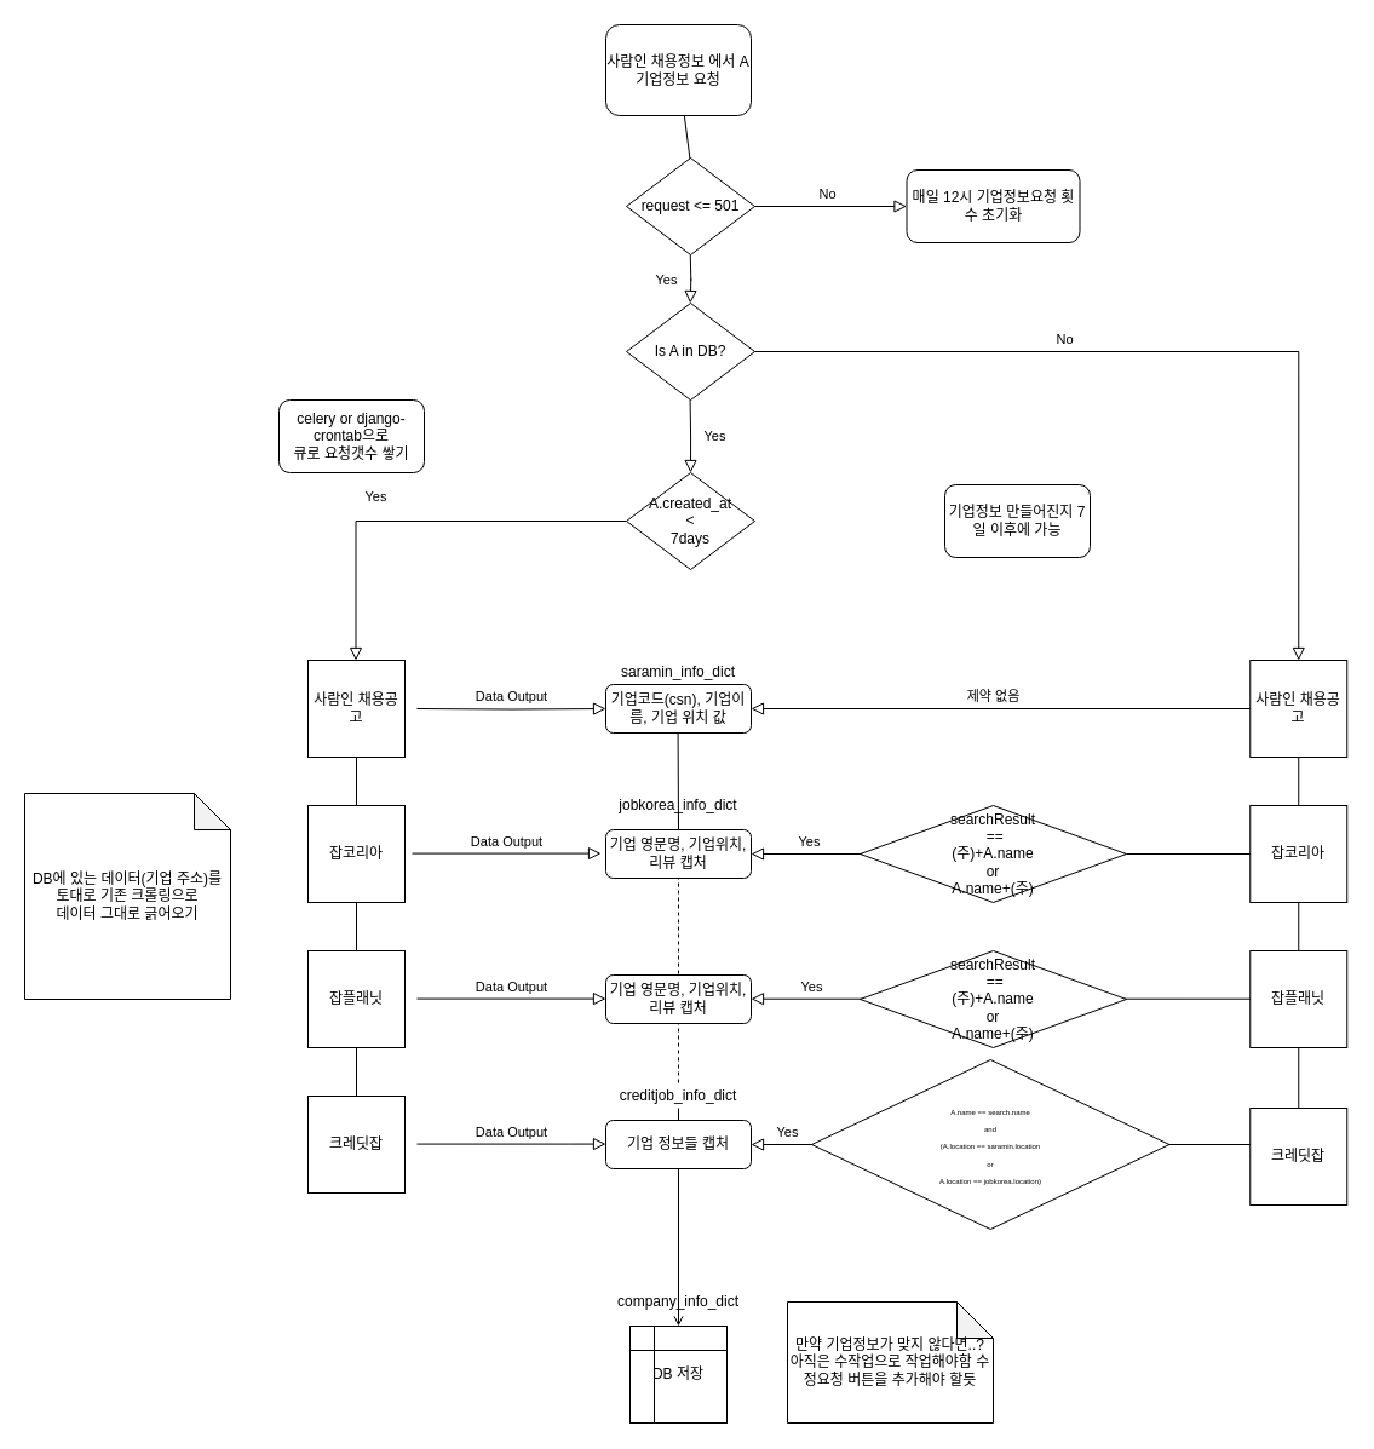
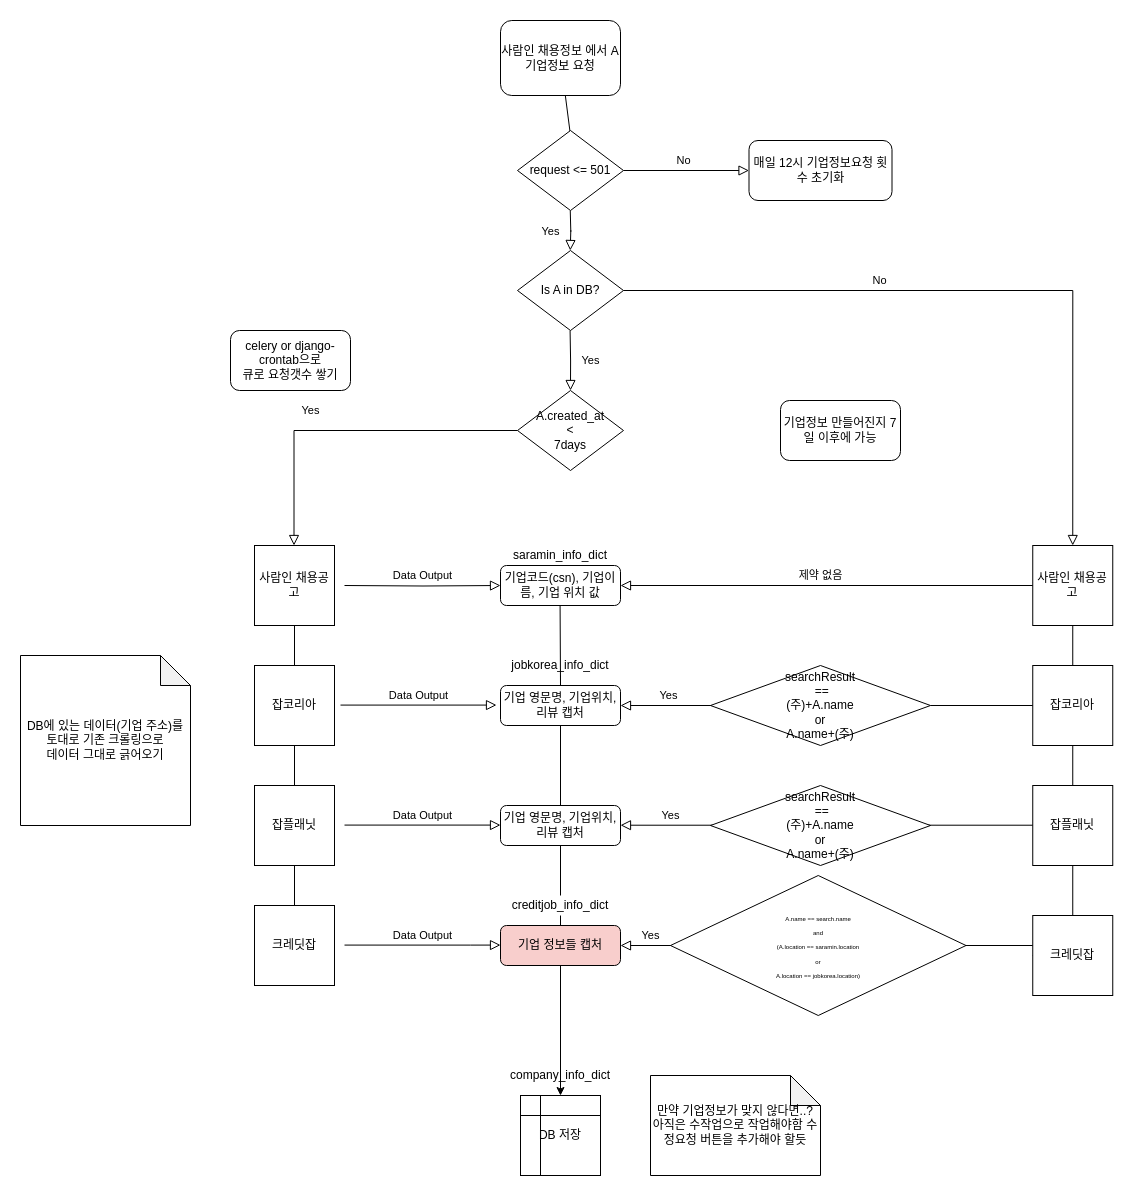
  <mxCell id="0" />
  <mxCell id="1" parent="0" />
  <mxCell id="2" value="Yes" style="rounded=0;html=1;jettySize=auto;orthogonalLoop=1;fontSize=11;endArrow=block;endFill=0;endSize=8;strokeWidth=1;shadow=0;labelBackgroundColor=none;edgeStyle=orthogonalEdgeStyle;exitX=0;exitY=0.5;exitDx=0;exitDy=0;startArrow=none;" parent="1" source="39" edge="1"><mxGeometry x="0.884" y="-10" relative="1" as="geometry"><mxPoint as="offset" /><mxPoint x="1030" y="944.71" as="sourcePoint" /><mxPoint x="620" y="945" as="targetPoint" /><Array as="points"><mxPoint x="1080" y="945" /></Array></mxGeometry></mxCell>
  <mxCell id="3" value="Yes" style="rounded=0;html=1;jettySize=auto;orthogonalLoop=1;fontSize=11;endArrow=block;endFill=0;endSize=8;strokeWidth=1;shadow=0;labelBackgroundColor=none;edgeStyle=orthogonalEdgeStyle;exitX=0;exitY=0.5;exitDx=0;exitDy=0;startArrow=none;" parent="1" edge="1"><mxGeometry x="0.783" y="-10" relative="1" as="geometry"><mxPoint as="offset" /><mxPoint x="1080" y="824.71" as="sourcePoint" /><mxPoint x="620" y="824.71" as="targetPoint" /><Array as="points"><mxPoint x="850" y="824.71" /><mxPoint x="850" y="824.71" /></Array></mxGeometry></mxCell>
  <mxCell id="4" value="Yes" style="rounded=0;html=1;jettySize=auto;orthogonalLoop=1;fontSize=11;endArrow=block;endFill=0;endSize=8;strokeWidth=1;shadow=0;labelBackgroundColor=none;edgeStyle=orthogonalEdgeStyle;exitX=0;exitY=0.5;exitDx=0;exitDy=0;startArrow=none;" parent="1" source="43" target="11" edge="1"><mxGeometry x="0.739" y="-10" relative="1" as="geometry"><mxPoint as="offset" /><mxPoint x="988.26" y="635" as="sourcePoint" /><mxPoint x="711.76" y="715" as="targetPoint" /><Array as="points"><mxPoint x="850" y="705" /></Array></mxGeometry></mxCell>
- <mxCell id="5" value="" style="edgeStyle=orthogonalEdgeStyle;rounded=0;orthogonalLoop=1;jettySize=auto;html=1;entryX=0.5;entryY=0;entryDx=0;entryDy=0;endArrow=none;dashed=1;" parent="1" source="20" target="35" edge="1"><mxGeometry relative="1" as="geometry"><mxPoint x="560" y="675" as="sourcePoint" /><mxPoint x="560" y="1305" as="targetPoint" /></mxGeometry></mxCell>
+ <mxCell id="5" value="" style="edgeStyle=orthogonalEdgeStyle;rounded=0;orthogonalLoop=1;jettySize=auto;html=1;entryX=0.5;entryY=0;entryDx=0;entryDy=0;endArrow=none;" parent="1" source="20" target="35" edge="1"><mxGeometry relative="1" as="geometry"><mxPoint x="560" y="675" as="sourcePoint" /><mxPoint x="560" y="1305" as="targetPoint" /></mxGeometry></mxCell>
  <mxCell id="6" value="" style="endArrow=none;html=1;entryX=0.5;entryY=1;entryDx=0;entryDy=0;exitX=0.5;exitY=0;exitDx=0;exitDy=0;" parent="1" source="14" target="12" edge="1"><mxGeometry width="50" height="50" relative="1" as="geometry"><mxPoint x="360" y="705" as="sourcePoint" /><mxPoint x="410" y="655" as="targetPoint" /></mxGeometry></mxCell>
- <mxCell id="7" style="edgeStyle=orthogonalEdgeStyle;rounded=0;orthogonalLoop=1;jettySize=auto;html=1;entryX=0.5;entryY=0;entryDx=0;entryDy=0;startArrow=none;endArrow=open;" parent="1" source="35" target="24" edge="1"><mxGeometry relative="1" as="geometry"><mxPoint x="560" y="1115" as="targetPoint" /></mxGeometry></mxCell>
+ <mxCell id="7" style="edgeStyle=orthogonalEdgeStyle;rounded=0;orthogonalLoop=1;jettySize=auto;html=1;entryX=0.5;entryY=0;entryDx=0;entryDy=0;startArrow=none;" parent="1" source="35" target="24" edge="1"><mxGeometry relative="1" as="geometry"><mxPoint x="560" y="1115" as="targetPoint" /></mxGeometry></mxCell>
  <mxCell id="8" value="사람인 채용정보 에서 A 기업정보 요청" style="rounded=1;whiteSpace=wrap;html=1;fontSize=12;glass=0;strokeWidth=1;shadow=0;" parent="1" vertex="1"><mxGeometry x="500" y="20" width="120" height="75" as="geometry" /></mxCell>
  <mxCell id="9" value="Data Output" style="edgeStyle=orthogonalEdgeStyle;rounded=0;html=1;jettySize=auto;orthogonalLoop=1;fontSize=11;endArrow=block;endFill=0;endSize=8;strokeWidth=1;shadow=0;labelBackgroundColor=none;" parent="1" target="10" edge="1"><mxGeometry y="10" relative="1" as="geometry"><mxPoint as="offset" /><mxPoint x="344" y="585" as="sourcePoint" /></mxGeometry></mxCell>
  <mxCell id="10" value="기업코드(csn), 기업이름, 기업 위치 값" style="rounded=1;whiteSpace=wrap;html=1;fontSize=12;glass=0;strokeWidth=1;shadow=0;" parent="1" vertex="1"><mxGeometry x="500" y="565" width="120" height="40" as="geometry" /></mxCell>
  <mxCell id="11" value="기업 영문명, 기업위치, 리뷰 캡처" style="rounded=1;whiteSpace=wrap;html=1;fontSize=12;glass=0;strokeWidth=1;shadow=0;" parent="1" vertex="1"><mxGeometry x="500" y="685" width="120" height="40" as="geometry" /></mxCell>
  <mxCell id="12" value="사람인 채용공고" style="whiteSpace=wrap;html=1;aspect=fixed;" parent="1" vertex="1"><mxGeometry x="254" y="545" width="80" height="80" as="geometry" /></mxCell>
  <mxCell id="13" value="잡코리아" style="whiteSpace=wrap;html=1;aspect=fixed;" parent="1" vertex="1"><mxGeometry x="254" y="665" width="80" height="80" as="geometry" /></mxCell>
  <mxCell id="14" value="크레딧잡" style="whiteSpace=wrap;html=1;aspect=fixed;" parent="1" vertex="1"><mxGeometry x="254" y="905" width="80" height="80" as="geometry" /></mxCell>
  <mxCell id="15" value="Yes" style="rounded=0;html=1;jettySize=auto;orthogonalLoop=1;fontSize=11;endArrow=block;endFill=0;endSize=8;strokeWidth=1;shadow=0;labelBackgroundColor=none;edgeStyle=orthogonalEdgeStyle;startArrow=none;exitX=0;exitY=0.5;exitDx=0;exitDy=0;" parent="1" source="48" edge="1"><mxGeometry x="0.223" y="-20" relative="1" as="geometry"><mxPoint as="offset" /><mxPoint x="500" y="485" as="sourcePoint" /><mxPoint x="293.5" y="545" as="targetPoint" /><Array as="points"><mxPoint x="294" y="430" /></Array></mxGeometry></mxCell>
  <mxCell id="16" value="No" style="edgeStyle=orthogonalEdgeStyle;rounded=0;html=1;jettySize=auto;orthogonalLoop=1;fontSize=11;endArrow=block;endFill=0;endSize=8;strokeWidth=1;shadow=0;labelBackgroundColor=none;entryX=0;entryY=0.5;entryDx=0;entryDy=0;exitX=1;exitY=0.5;exitDx=0;exitDy=0;" parent="1" source="33" target="17" edge="1"><mxGeometry x="-0.046" y="10" relative="1" as="geometry"><mxPoint as="offset" /><mxPoint x="347" y="350" as="sourcePoint" /><mxPoint x="457" y="350" as="targetPoint" /><Array as="points" /></mxGeometry></mxCell>
  <mxCell id="17" value="매일 12시 기업정보요청 횟수 초기화" style="rounded=1;whiteSpace=wrap;html=1;" parent="1" vertex="1"><mxGeometry x="748.5" y="140" width="143" height="60" as="geometry" /></mxCell>
  <mxCell id="18" value="Data Output" style="edgeStyle=orthogonalEdgeStyle;rounded=0;html=1;jettySize=auto;orthogonalLoop=1;fontSize=11;endArrow=block;endFill=0;endSize=8;strokeWidth=1;shadow=0;labelBackgroundColor=none;" parent="1" edge="1"><mxGeometry y="10" relative="1" as="geometry"><mxPoint as="offset" /><mxPoint x="340" y="704.58" as="sourcePoint" /><mxPoint x="496" y="704.58" as="targetPoint" /></mxGeometry></mxCell>
  <mxCell id="19" value="Data Output" style="edgeStyle=orthogonalEdgeStyle;rounded=0;html=1;jettySize=auto;orthogonalLoop=1;fontSize=11;endArrow=block;endFill=0;endSize=8;strokeWidth=1;shadow=0;labelBackgroundColor=none;" parent="1" edge="1"><mxGeometry y="10" relative="1" as="geometry"><mxPoint as="offset" /><mxPoint x="344" y="944.58" as="sourcePoint" /><mxPoint x="500" y="944.58" as="targetPoint" /><Array as="points"><mxPoint x="470" y="945" /><mxPoint x="470" y="945" /></Array></mxGeometry></mxCell>
  <mxCell id="20" value="jobkorea_info_dict" style="text;html=1;strokeColor=none;fillColor=none;align=center;verticalAlign=middle;whiteSpace=wrap;rounded=0;" parent="1" vertex="1"><mxGeometry x="540" y="655" width="40" height="20" as="geometry" /></mxCell>
  <mxCell id="21" value="saramin_info_dict" style="text;html=1;strokeColor=none;fillColor=none;align=center;verticalAlign=middle;whiteSpace=wrap;rounded=0;" parent="1" vertex="1"><mxGeometry x="540" y="545" width="40" height="20" as="geometry" /></mxCell>
- <mxCell id="22" value="기업 정보들 캡처" style="rounded=1;whiteSpace=wrap;html=1;fontSize=12;glass=0;strokeWidth=1;shadow=0;" parent="1" vertex="1"><mxGeometry x="500" y="925" width="120" height="40" as="geometry" /></mxCell>
+ <mxCell id="22" value="기업 정보들 캡처" style="rounded=1;whiteSpace=wrap;html=1;fontSize=12;glass=0;strokeWidth=1;shadow=0;fillColor=#f8cecc;" parent="1" vertex="1"><mxGeometry x="500" y="925" width="120" height="40" as="geometry" /></mxCell>
  <mxCell id="23" value="" style="endArrow=none;html=1;exitX=0.5;exitY=0;exitDx=0;exitDy=0;" parent="1" source="11" edge="1"><mxGeometry width="50" height="50" relative="1" as="geometry"><mxPoint x="559.58" y="665" as="sourcePoint" /><mxPoint x="559.58" y="605" as="targetPoint" /></mxGeometry></mxCell>
  <mxCell id="24" value="DB 저장" style="shape=internalStorage;whiteSpace=wrap;html=1;backgroundOutline=1;" parent="1" vertex="1"><mxGeometry x="520" y="1095" width="80" height="80" as="geometry" /></mxCell>
  <mxCell id="25" value="company_info_dict" style="text;html=1;strokeColor=none;fillColor=none;align=center;verticalAlign=middle;whiteSpace=wrap;rounded=0;" parent="1" vertex="1"><mxGeometry x="540" y="1065" width="40" height="20" as="geometry" /></mxCell>
  <mxCell id="26" value="잡플래닛" style="whiteSpace=wrap;html=1;aspect=fixed;" parent="1" vertex="1"><mxGeometry x="254" y="785" width="80" height="80" as="geometry" /></mxCell>
  <mxCell id="27" value="기업 영문명, 기업위치, 리뷰 캡처" style="rounded=1;whiteSpace=wrap;html=1;fontSize=12;glass=0;strokeWidth=1;shadow=0;" parent="1" vertex="1"><mxGeometry x="500" y="805" width="120" height="40" as="geometry" /></mxCell>
  <mxCell id="28" value="Data Output" style="edgeStyle=orthogonalEdgeStyle;rounded=0;html=1;jettySize=auto;orthogonalLoop=1;fontSize=11;endArrow=block;endFill=0;endSize=8;strokeWidth=1;shadow=0;labelBackgroundColor=none;" parent="1" edge="1"><mxGeometry y="10" relative="1" as="geometry"><mxPoint as="offset" /><mxPoint x="344" y="824.58" as="sourcePoint" /><mxPoint x="500" y="824.58" as="targetPoint" /></mxGeometry></mxCell>
  <mxCell id="29" value="searchResult&lt;br&gt;&amp;nbsp;==&lt;br&gt;(주)+A.name&lt;br&gt;or&lt;br&gt;A.name+(주)" style="rhombus;whiteSpace=wrap;html=1;" parent="1" vertex="1"><mxGeometry x="710" y="785" width="220" height="80" as="geometry" /></mxCell>
  <mxCell id="30" value="" style="endArrow=none;html=1;" parent="1" target="8" edge="1"><mxGeometry width="50" height="50" relative="1" as="geometry"><mxPoint x="570" y="135" as="sourcePoint" /><mxPoint x="623" y="255" as="targetPoint" /></mxGeometry></mxCell>
  <mxCell id="31" value="Yes" style="rounded=0;html=1;jettySize=auto;orthogonalLoop=1;fontSize=11;endArrow=block;endFill=0;endSize=8;strokeWidth=1;shadow=0;labelBackgroundColor=none;edgeStyle=orthogonalEdgeStyle;" parent="1" edge="1"><mxGeometry y="20" relative="1" as="geometry"><mxPoint as="offset" /><mxPoint x="569.76" y="210" as="sourcePoint" /><mxPoint x="569.76" y="250" as="targetPoint" /></mxGeometry></mxCell>
  <mxCell id="32" value="&lt;font style=&quot;font-size: 6px&quot;&gt;A.name == search.name&lt;br style=&quot;font-size: 6px&quot;&gt;and&lt;br style=&quot;font-size: 6px&quot;&gt;(A.location == saramin.location &lt;br&gt;or &lt;br&gt;A.location == jobkorea.location)&lt;/font&gt;" style="rhombus;whiteSpace=wrap;html=1;" parent="1" vertex="1"><mxGeometry x="670" y="875" width="295.5" height="140" as="geometry" /></mxCell>
  <mxCell id="33" value="request &amp;lt;= 501" style="rhombus;whiteSpace=wrap;html=1;" parent="1" vertex="1"><mxGeometry x="517" y="130" width="106" height="80" as="geometry" /></mxCell>
  <mxCell id="34" value="Is A in DB?" style="rhombus;whiteSpace=wrap;html=1;" parent="1" vertex="1"><mxGeometry x="517" y="250" width="106" height="80" as="geometry" /></mxCell>
  <mxCell id="35" value="creditjob_info_dict" style="text;html=1;strokeColor=none;fillColor=none;align=center;verticalAlign=middle;whiteSpace=wrap;rounded=0;" parent="1" vertex="1"><mxGeometry x="540" y="895" width="40" height="20" as="geometry" /></mxCell>
  <mxCell id="36" value="" style="endArrow=none;html=1;entryX=0.5;entryY=1;entryDx=0;entryDy=0;exitX=0.5;exitY=0;exitDx=0;exitDy=0;" parent="1" source="39" target="37" edge="1"><mxGeometry width="50" height="50" relative="1" as="geometry"><mxPoint x="1138.25" y="705" as="sourcePoint" /><mxPoint x="1188.25" y="655" as="targetPoint" /></mxGeometry></mxCell>
  <mxCell id="37" value="사람인 채용공고" style="whiteSpace=wrap;html=1;aspect=fixed;" parent="1" vertex="1"><mxGeometry x="1032.25" y="545" width="80" height="80" as="geometry" /></mxCell>
  <mxCell id="38" value="잡코리아" style="whiteSpace=wrap;html=1;aspect=fixed;" parent="1" vertex="1"><mxGeometry x="1032.25" y="665" width="80" height="80" as="geometry" /></mxCell>
  <mxCell id="39" value="크레딧잡" style="whiteSpace=wrap;html=1;aspect=fixed;" parent="1" vertex="1"><mxGeometry x="1032.25" y="915" width="80" height="80" as="geometry" /></mxCell>
  <mxCell id="40" value="잡플래닛" style="whiteSpace=wrap;html=1;aspect=fixed;" parent="1" vertex="1"><mxGeometry x="1032.25" y="785" width="80" height="80" as="geometry" /></mxCell>
  <mxCell id="41" value="No" style="edgeStyle=orthogonalEdgeStyle;rounded=0;html=1;jettySize=auto;orthogonalLoop=1;fontSize=11;endArrow=block;endFill=0;endSize=8;strokeWidth=1;shadow=0;labelBackgroundColor=none;entryX=0.5;entryY=0;entryDx=0;entryDy=0;exitX=1;exitY=0.5;exitDx=0;exitDy=0;" parent="1" source="34" target="37" edge="1"><mxGeometry x="-0.273" y="10" relative="1" as="geometry"><mxPoint as="offset" /><mxPoint x="740" y="455" as="sourcePoint" /><mxPoint x="944" y="455" as="targetPoint" /><Array as="points" /></mxGeometry></mxCell>
  <mxCell id="42" value="제약 없음" style="rounded=0;html=1;jettySize=auto;orthogonalLoop=1;fontSize=11;endArrow=block;endFill=0;endSize=8;strokeWidth=1;shadow=0;labelBackgroundColor=none;edgeStyle=orthogonalEdgeStyle;exitX=0;exitY=0.5;exitDx=0;exitDy=0;" parent="1" source="37" target="10" edge="1"><mxGeometry x="0.03" y="-10" relative="1" as="geometry"><mxPoint as="offset" /><mxPoint x="857.33" y="555" as="sourcePoint" /><mxPoint x="857.33" y="605" as="targetPoint" /></mxGeometry></mxCell>
  <mxCell id="43" value="searchResult&lt;br&gt;&amp;nbsp;==&lt;br&gt;(주)+A.name&lt;br&gt;or&lt;br&gt;A.name+(주)" style="rhombus;whiteSpace=wrap;html=1;" parent="1" vertex="1"><mxGeometry x="710" y="665" width="220" height="80" as="geometry" /></mxCell>
  <mxCell id="44" value="" style="rounded=0;html=1;jettySize=auto;orthogonalLoop=1;fontSize=11;endArrow=none;endFill=0;endSize=8;strokeWidth=1;shadow=0;labelBackgroundColor=none;edgeStyle=orthogonalEdgeStyle;exitX=0;exitY=0.5;exitDx=0;exitDy=0;startArrow=none;" parent="1" source="38" target="43" edge="1"><mxGeometry x="0.739" y="-10" relative="1" as="geometry"><mxPoint as="offset" /><mxPoint x="1032.25" y="705" as="sourcePoint" /><mxPoint x="572.25" y="705.034" as="targetPoint" /><Array as="points"><mxPoint x="802.25" y="705" /></Array></mxGeometry></mxCell>
  <mxCell id="45" value="DB에 있는 데이터(기업 주소)를 토대로 기존 크롤링으로 &lt;br&gt;데이터 그대로 긁어오기" style="shape=note;whiteSpace=wrap;html=1;backgroundOutline=1;darkOpacity=0.05;" parent="1" vertex="1"><mxGeometry x="20" y="655" width="170" height="170" as="geometry" /></mxCell>
  <mxCell id="46" value="celery or django-crontab으로 &lt;br&gt;큐로 요청갯수 쌓기" style="rounded=1;whiteSpace=wrap;html=1;" vertex="1" parent="1"><mxGeometry x="230" y="330" width="120" height="60" as="geometry" /></mxCell>
  <mxCell id="47" value="기업정보 만들어진지 7일 이후에 가능" style="rounded=1;whiteSpace=wrap;html=1;" vertex="1" parent="1"><mxGeometry x="780" y="400" width="120" height="60" as="geometry" /></mxCell>
  <mxCell id="48" value="A.created_at &lt;br&gt;&amp;lt; &lt;br&gt;7days" style="rhombus;whiteSpace=wrap;html=1;" vertex="1" parent="1"><mxGeometry x="517" y="390" width="106" height="80" as="geometry" /></mxCell>
  <mxCell id="49" value="Yes" style="rounded=0;html=1;jettySize=auto;orthogonalLoop=1;fontSize=11;endArrow=block;endFill=0;endSize=8;strokeWidth=1;shadow=0;labelBackgroundColor=none;edgeStyle=orthogonalEdgeStyle;entryX=0.5;entryY=0;entryDx=0;entryDy=0;" edge="1" parent="1" target="48"><mxGeometry y="20" relative="1" as="geometry"><mxPoint as="offset" /><mxPoint x="569.58" y="330" as="sourcePoint" /><mxPoint x="569.58" y="370" as="targetPoint" /></mxGeometry></mxCell>
  <mxCell id="50" value="만약 기업정보가 맞지 않다면..? 아직은 수작업으로 작업해야함 수정요청 버튼을 추가해야 할듯" style="shape=note;whiteSpace=wrap;html=1;backgroundOutline=1;darkOpacity=0.05;" vertex="1" parent="1"><mxGeometry x="650" y="1075" width="170" height="100" as="geometry" /></mxCell>
